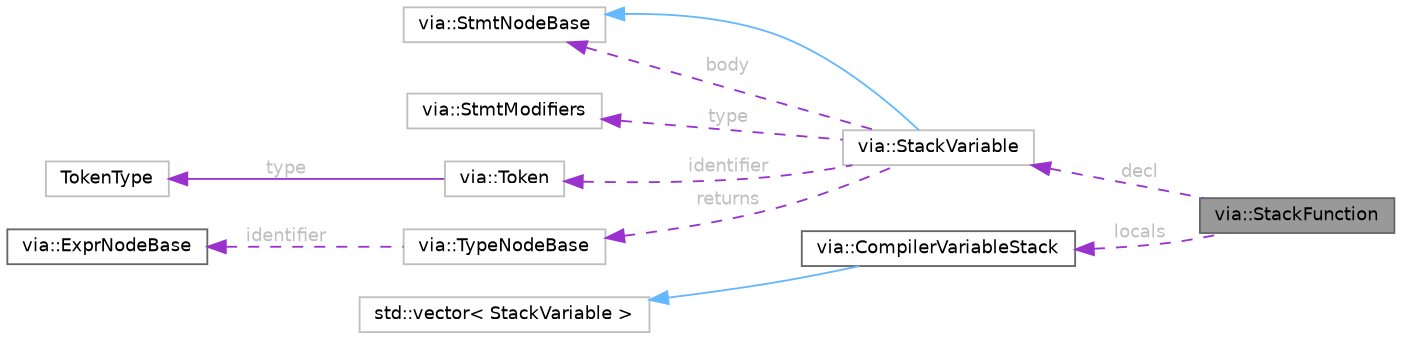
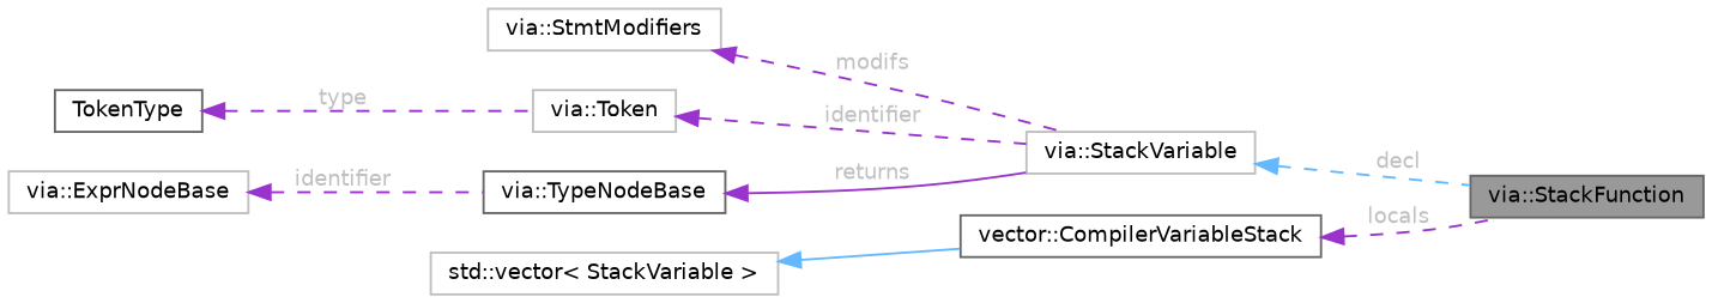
  digraph {
    rankdir=LR
    node [color=grey75 fillcolor=white fontname=Helvetica fontsize=10 shape=box style=filled]
    edge [color=darkorchid3 dir=back fontcolor=grey fontname=Helvetica fontsize=10 labelfontname=Helvetica labelfontsize=10 style=dashed]
    n1 [color=gray40 fillcolor=grey60 fontcolor=black height=0.2 label="via::StackFunction" width=0.4]
    n2 [height=0.2 label="via::StackVariable" width=0.4]
-   n3 [height=0.2 label="via::StmtNodeBase" width=0.4]
    n4 [height=0.2 label="via::StmtModifiers" width=0.4]
    n5 [height=0.2 label="via::Token" width=0.4]
-   n6 [height=0.2 label=TokenType width=0.4]
-   n7 [height=0.2 label="via::TypeNodeBase" width=0.4]
-   n8 [color=gray40 height=0.2 label="via::ExprNodeBase" width=0.4]
-   n9 [color=gray40 height=0.2 label="via::CompilerVariableStack" width=0.4]
+   n6 [color=gray40 height=0.2 label=TokenType width=0.4]
+   n7 [color=gray40 height=0.2 label="via::TypeNodeBase" width=0.4]
+   n8 [height=0.2 label="via::ExprNodeBase" width=0.4]
+   n9 [color=gray40 height=0.2 label="vector::CompilerVariableStack" width=0.4]
    n10 [height=0.2 label="std::vector\< StackVariable \>" width=0.4]
-   n2 -> n1 [label=" decl"]
-   n3 -> n2 [color=steelblue1 style=solid fontcolor=""]
-   n3 -> n2 [label=" body"]
-   n4 -> n2 [label=" type"]
+   n2 -> n1 [color=steelblue1 label=" decl"]
+   n4 -> n2 [label=" modifs"]
    n5 -> n2 [label=" identifier"]
-   n6 -> n5 [label=" type" style=solid]
-   n7 -> n2 [label=" returns"]
+   n6 -> n5 [label=" type"]
+   n7 -> n2 [label=" returns" style=solid]
    n8 -> n7 [label=" identifier"]
    n9 -> n1 [label=" locals"]
    n10 -> n9 [color=steelblue1 style=solid fontcolor=""]
  }
